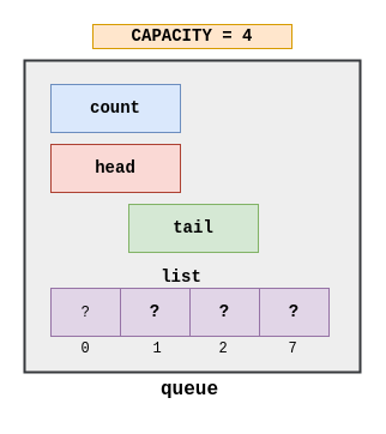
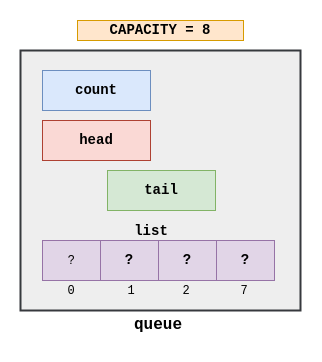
  <mxCell id="0" />
  <mxCell id="1" parent="0" />
  <mxCell id="2" value="" style="group" parent="1" vertex="1" connectable="0"><mxGeometry x="20" y="20" width="280" height="320" as="geometry" /></mxCell>
  <mxCell id="3" value="" style="rounded=0;whiteSpace=wrap;html=1;fillColor=#eeeeee;strokeColor=#36393D;strokeWidth=2;" parent="2" vertex="1"><mxGeometry y="30" width="280" height="260" as="geometry" /></mxCell>
  <mxCell id="4" value="&lt;font style=&quot;font-size: 14px;&quot; face=&quot;Courier New&quot;&gt;&lt;b&gt;count&lt;/b&gt;&lt;/font&gt;" style="rounded=0;whiteSpace=wrap;html=1;fillColor=#dae8fc;strokeColor=#6C8EBF;" parent="2" vertex="1"><mxGeometry x="22" y="50" width="108" height="40" as="geometry" /></mxCell>
  <mxCell id="5" value="&lt;font style=&quot;font-size: 16px;&quot; face=&quot;Courier New&quot;&gt;&lt;b&gt;queue&lt;/b&gt;&lt;/font&gt;" style="text;html=1;align=center;verticalAlign=middle;whiteSpace=wrap;rounded=0;" parent="2" vertex="1"><mxGeometry x="93" y="290" width="90" height="30" as="geometry" /></mxCell>
  <mxCell id="6" value="&lt;font style=&quot;font-size: 14px;&quot; face=&quot;Courier New&quot;&gt;&lt;b&gt;head&lt;/b&gt;&lt;/font&gt;" style="rounded=0;whiteSpace=wrap;html=1;fillColor=#fad9d5;strokeColor=#ae4132;" parent="2" vertex="1"><mxGeometry x="22" y="100" width="108" height="40" as="geometry" /></mxCell>
- <mxCell id="7" value="&lt;font style=&quot;font-size: 14px;&quot; face=&quot;Courier New&quot;&gt;&lt;b&gt;CAPACITY = 4&lt;/b&gt;&lt;/font&gt;" style="rounded=0;whiteSpace=wrap;html=1;fillColor=#ffe6cc;strokeColor=#d79b00;" parent="2" vertex="1"><mxGeometry x="57" width="166" height="20" as="geometry" /></mxCell>
+ <mxCell id="7" value="&lt;font style=&quot;font-size: 14px;&quot; face=&quot;Courier New&quot;&gt;&lt;b&gt;CAPACITY = 8&lt;/b&gt;&lt;/font&gt;" style="rounded=0;whiteSpace=wrap;html=1;fillColor=#ffe6cc;strokeColor=#d79b00;" parent="2" vertex="1"><mxGeometry x="57" width="166" height="20" as="geometry" /></mxCell>
  <mxCell id="8" value="&lt;font style=&quot;font-size: 14px;&quot; face=&quot;Courier New&quot;&gt;&lt;b&gt;tail&lt;/b&gt;&lt;/font&gt;" style="rounded=0;whiteSpace=wrap;html=1;fillColor=#d5e8d4;strokeColor=#82b366;" parent="2" vertex="1"><mxGeometry x="87" y="150" width="108" height="40" as="geometry" /></mxCell>
  <mxCell id="9" value="" style="group" parent="2" vertex="1" connectable="0"><mxGeometry x="22" y="196" width="232" height="84" as="geometry" /></mxCell>
  <mxCell id="10" value="" style="group" parent="9" vertex="1" connectable="0"><mxGeometry y="24" width="232" height="40" as="geometry" /></mxCell>
  <mxCell id="11" value="?" style="rounded=0;whiteSpace=wrap;html=1;fillColor=#e1d5e7;strokeColor=#9673a6;" parent="10" vertex="1"><mxGeometry width="58" height="40" as="geometry" /></mxCell>
  <mxCell id="12" value="&lt;font face=&quot;Courier New&quot;&gt;&lt;span style=&quot;font-size: 14px;&quot;&gt;&lt;b&gt;?&lt;/b&gt;&lt;/span&gt;&lt;/font&gt;" style="rounded=0;whiteSpace=wrap;html=1;fillColor=#e1d5e7;strokeColor=#9673a6;" parent="10" vertex="1"><mxGeometry x="58" width="58" height="40" as="geometry" /></mxCell>
  <mxCell id="13" value="&lt;font face=&quot;Courier New&quot;&gt;&lt;span style=&quot;font-size: 14px;&quot;&gt;&lt;b&gt;?&lt;/b&gt;&lt;/span&gt;&lt;/font&gt;" style="rounded=0;whiteSpace=wrap;html=1;fillColor=#e1d5e7;strokeColor=#9673a6;" parent="10" vertex="1"><mxGeometry x="116" width="58" height="40" as="geometry" /></mxCell>
  <mxCell id="14" value="&lt;font face=&quot;Courier New&quot;&gt;&lt;span style=&quot;font-size: 14px;&quot;&gt;&lt;b&gt;?&lt;/b&gt;&lt;/span&gt;&lt;/font&gt;" style="rounded=0;whiteSpace=wrap;html=1;fillColor=#e1d5e7;strokeColor=#9673a6;" parent="10" vertex="1"><mxGeometry x="174" width="58" height="40" as="geometry" /></mxCell>
  <mxCell id="15" value="&lt;font style=&quot;font-size: 14px;&quot; face=&quot;Courier New&quot;&gt;&lt;b&gt;list&lt;/b&gt;&lt;/font&gt;" style="text;html=1;align=center;verticalAlign=middle;whiteSpace=wrap;rounded=0;" parent="9" vertex="1"><mxGeometry x="79" width="60" height="30" as="geometry" /></mxCell>
  <mxCell id="16" value="&lt;font face=&quot;Courier New&quot;&gt;0&lt;/font&gt;" style="text;html=1;align=center;verticalAlign=middle;whiteSpace=wrap;rounded=0;" parent="9" vertex="1"><mxGeometry x="19" y="64" width="20" height="20" as="geometry" /></mxCell>
  <mxCell id="17" value="&lt;font face=&quot;Courier New&quot;&gt;1&lt;/font&gt;" style="text;html=1;align=center;verticalAlign=middle;whiteSpace=wrap;rounded=0;" parent="9" vertex="1"><mxGeometry x="79" y="64" width="20" height="20" as="geometry" /></mxCell>
  <mxCell id="18" value="&lt;font face=&quot;Courier New&quot;&gt;2&lt;/font&gt;" style="text;html=1;align=center;verticalAlign=middle;whiteSpace=wrap;rounded=0;" parent="9" vertex="1"><mxGeometry x="134" y="64" width="20" height="20" as="geometry" /></mxCell>
  <mxCell id="19" value="&lt;font face=&quot;Courier New&quot;&gt;7&lt;/font&gt;" style="text;html=1;align=center;verticalAlign=middle;whiteSpace=wrap;rounded=0;" parent="9" vertex="1"><mxGeometry x="192" y="64" width="20" height="20" as="geometry" /></mxCell>
